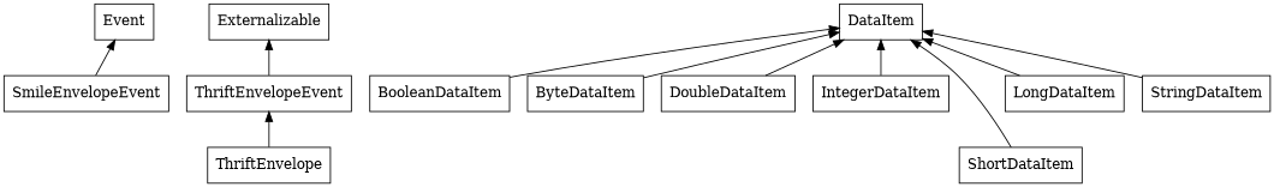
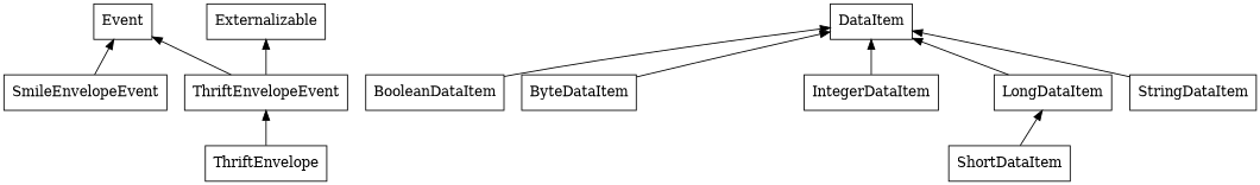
  digraph {
    rankdir=BT
    node [shape=box]
    SmileEnvelopeEvent
    Event
    Externalizable
    DataItem
    ThriftEnvelope
    ThriftEnvelopeEvent
    BooleanDataItem
    ByteDataItem
-   DoubleDataItem
    IntegerDataItem
    LongDataItem
    ShortDataItem
    StringDataItem
    subgraph sub_1 {
      SmileEnvelopeEvent
      Event
      Externalizable
      DataItem
      ThriftEnvelope
      ThriftEnvelopeEvent
      BooleanDataItem
      ByteDataItem
-     DoubleDataItem
      IntegerDataItem
      LongDataItem
      ShortDataItem
      StringDataItem
    }
    SmileEnvelopeEvent -> Event
    ThriftEnvelope -> ThriftEnvelopeEvent
+   ThriftEnvelopeEvent -> Event
    ThriftEnvelopeEvent -> Externalizable
    BooleanDataItem -> DataItem
    ByteDataItem -> DataItem
-   DoubleDataItem -> DataItem
    IntegerDataItem -> DataItem
    LongDataItem -> DataItem
-   ShortDataItem -> DataItem
+   ShortDataItem -> LongDataItem
    StringDataItem -> DataItem
  }
